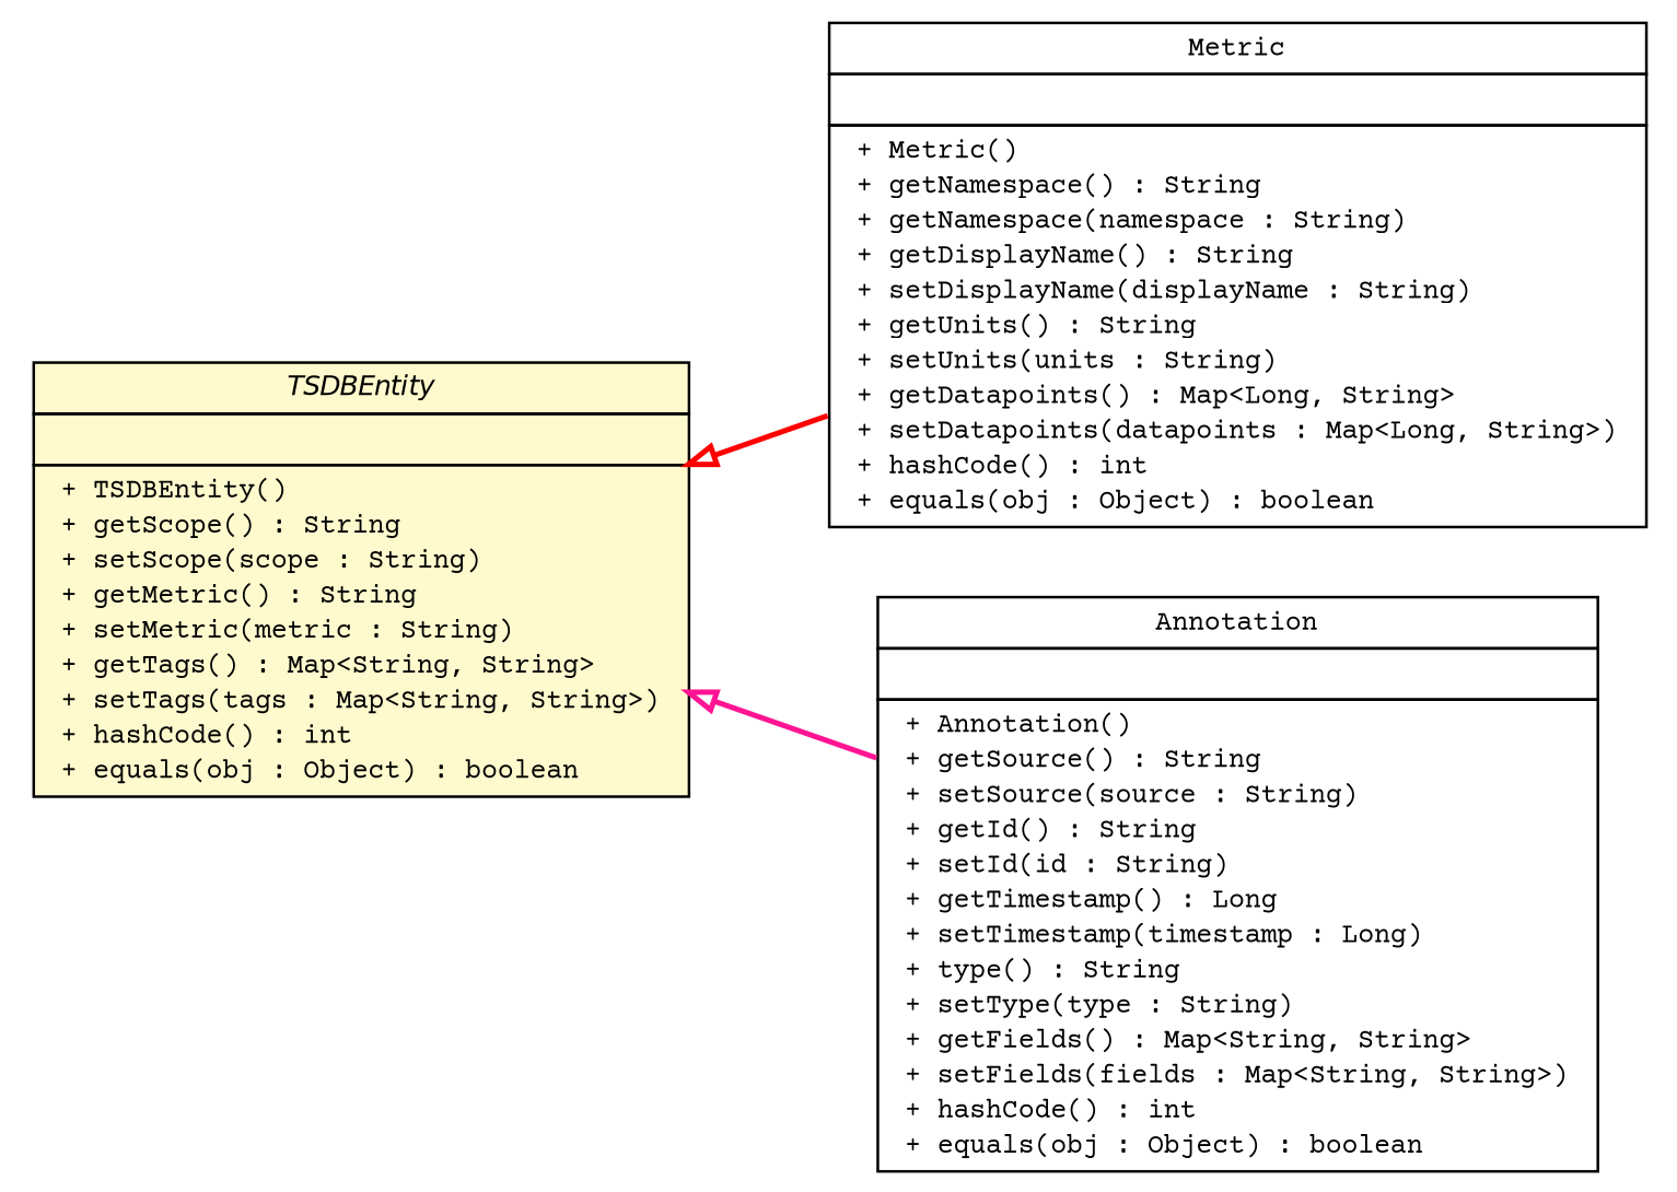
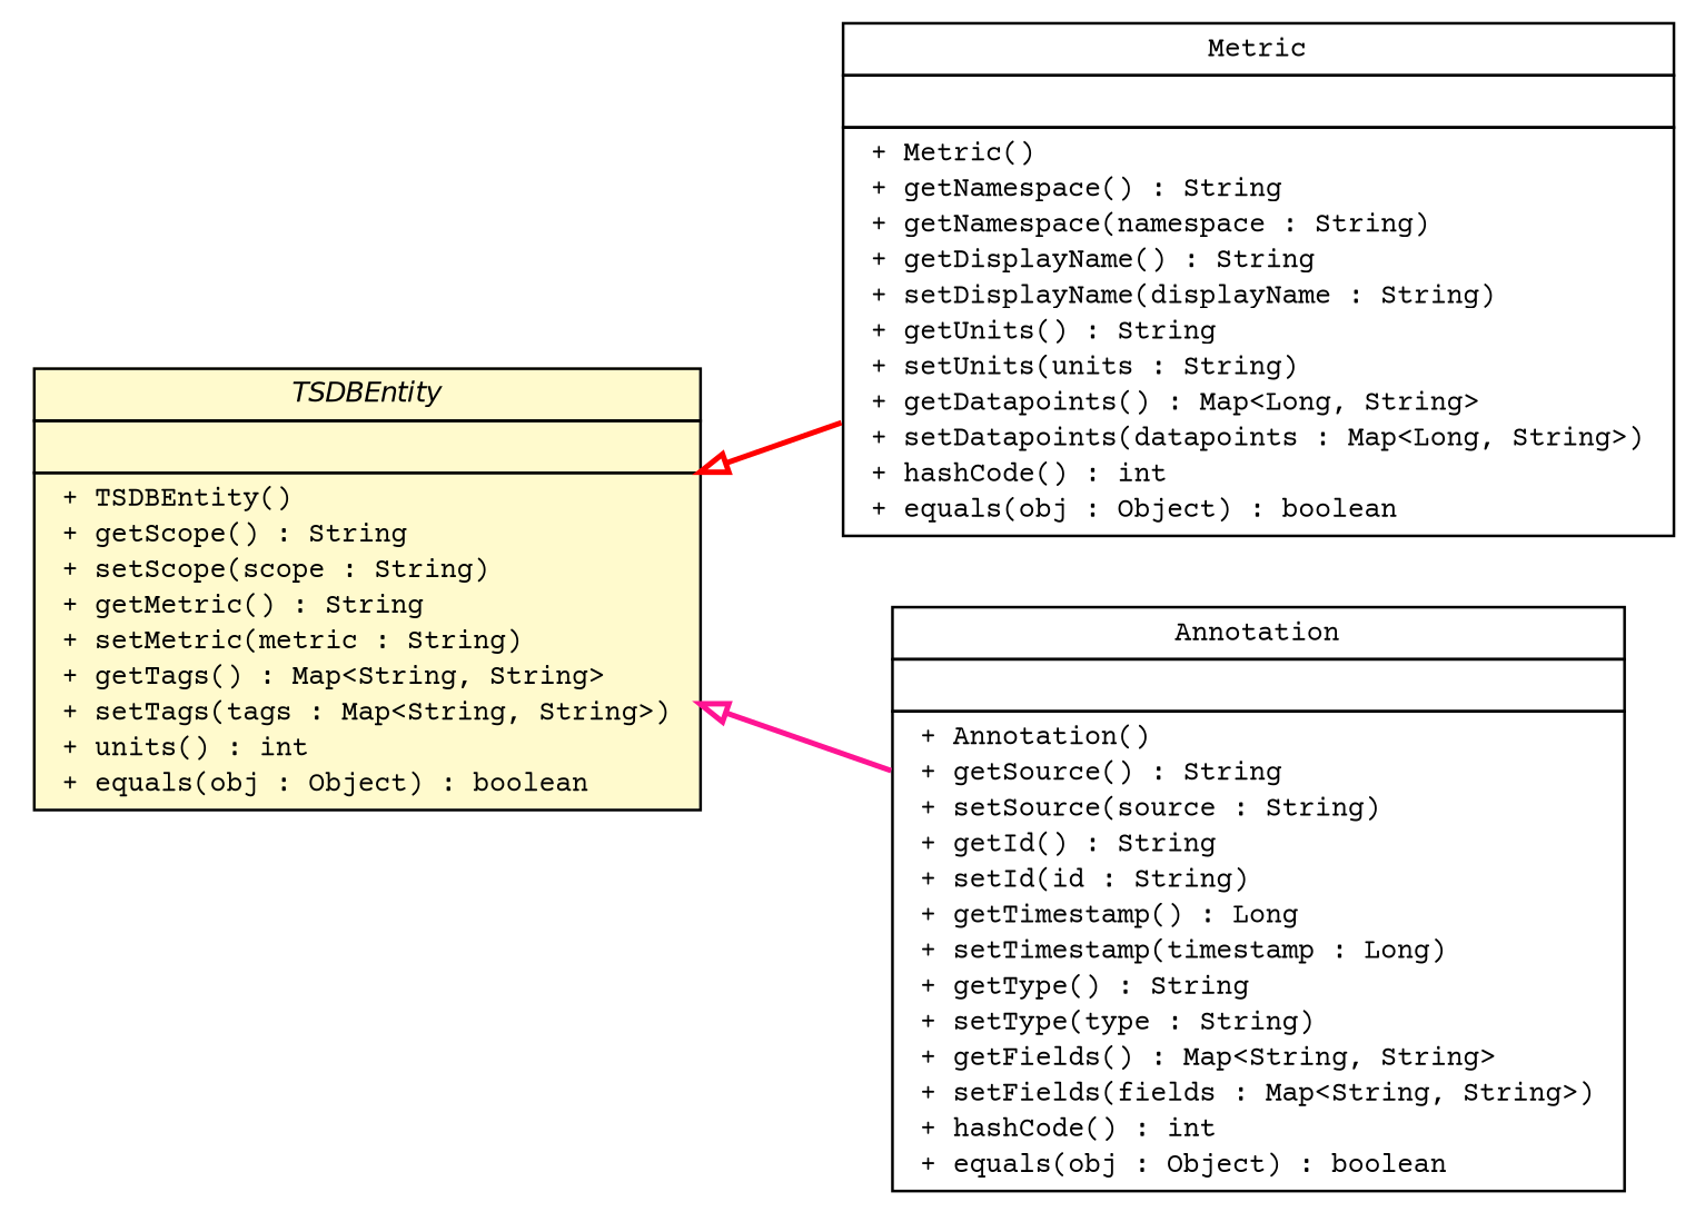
  digraph {
    fontname="Courier Prime"
    nodesep=0.25
    rankdir=LR
    ranksep=0.5
    node [fontcolor=black fontname="Courier Prime" fontsize=10.0 shape=plaintext]
    edge [arrowtail=empty dir=back fontname="Courier Prime" fontsize=10 headport=p labelfontname=Helvetica labelfontsize=10 style=bold tailport=p]
-   n1 [label=<<table title="com.salesforce.dva.argus.sdk.entity.TSDBEntity" border="0" cellborder="1" cellspacing="0" cellpadding="2" port="p" bgcolor="lemonChiffon" href="./TSDBEntity.html"> 		<tr><td><table border="0" cellspacing="0" cellpadding="1"> <tr><td align="center" balign="center"><font face="Helvetica-Oblique"> TSDBEntity </font></td></tr> 		</table></td></tr> 		<tr><td><table border="0" cellspacing="0" cellpadding="1"> <tr><td align="left" balign="left">  </td></tr> 		</table></td></tr> 		<tr><td><table border="0" cellspacing="0" cellpadding="1"> <tr><td align="left" balign="left"> + TSDBEntity() </td></tr> <tr><td align="left" balign="left"> + getScope() : String </td></tr> <tr><td align="left" balign="left"> + setScope(scope : String) </td></tr> <tr><td align="left" balign="left"> + getMetric() : String </td></tr> <tr><td align="left" balign="left"> + setMetric(metric : String) </td></tr> <tr><td align="left" balign="left"> + getTags() : Map&lt;String, String&gt; </td></tr> <tr><td align="left" balign="left"> + setTags(tags : Map&lt;String, String&gt;) </td></tr> <tr><td align="left" balign="left"> + hashCode() : int </td></tr> <tr><td align="left" balign="left"> + equals(obj : Object) : boolean </td></tr> 		</table></td></tr> 		</table>>]
+   n1 [label=<<table title="com.salesforce.dva.argus.sdk.entity.TSDBEntity" border="0" cellborder="1" cellspacing="0" cellpadding="2" port="p" bgcolor="lemonChiffon" href="./TSDBEntity.html"> 		<tr><td><table border="0" cellspacing="0" cellpadding="1"> <tr><td align="center" balign="center"><font face="Helvetica-Oblique"> TSDBEntity </font></td></tr> 		</table></td></tr> 		<tr><td><table border="0" cellspacing="0" cellpadding="1"> <tr><td align="left" balign="left">  </td></tr> 		</table></td></tr> 		<tr><td><table border="0" cellspacing="0" cellpadding="1"> <tr><td align="left" balign="left"> + TSDBEntity() </td></tr> <tr><td align="left" balign="left"> + getScope() : String </td></tr> <tr><td align="left" balign="left"> + setScope(scope : String) </td></tr> <tr><td align="left" balign="left"> + getMetric() : String </td></tr> <tr><td align="left" balign="left"> + setMetric(metric : String) </td></tr> <tr><td align="left" balign="left"> + getTags() : Map&lt;String, String&gt; </td></tr> <tr><td align="left" balign="left"> + setTags(tags : Map&lt;String, String&gt;) </td></tr> <tr><td align="left" balign="left"> + units() : int </td></tr> <tr><td align="left" balign="left"> + equals(obj : Object) : boolean </td></tr> 		</table></td></tr> 		</table>>]
    n2 [label=<<table title="com.salesforce.dva.argus.sdk.entity.Metric" border="0" cellborder="1" cellspacing="0" cellpadding="2" port="p" href="./Metric.html"> 		<tr><td><table border="0" cellspacing="0" cellpadding="1"> <tr><td align="center" balign="center"> Metric </td></tr> 		</table></td></tr> 		<tr><td><table border="0" cellspacing="0" cellpadding="1"> <tr><td align="left" balign="left">  </td></tr> 		</table></td></tr> 		<tr><td><table border="0" cellspacing="0" cellpadding="1"> <tr><td align="left" balign="left"> + Metric() </td></tr> <tr><td align="left" balign="left"> + getNamespace() : String </td></tr> <tr><td align="left" balign="left"> + getNamespace(namespace : String) </td></tr> <tr><td align="left" balign="left"> + getDisplayName() : String </td></tr> <tr><td align="left" balign="left"> + setDisplayName(displayName : String) </td></tr> <tr><td align="left" balign="left"> + getUnits() : String </td></tr> <tr><td align="left" balign="left"> + setUnits(units : String) </td></tr> <tr><td align="left" balign="left"> + getDatapoints() : Map&lt;Long, String&gt; </td></tr> <tr><td align="left" balign="left"> + setDatapoints(datapoints : Map&lt;Long, String&gt;) </td></tr> <tr><td align="left" balign="left"> + hashCode() : int </td></tr> <tr><td align="left" balign="left"> + equals(obj : Object) : boolean </td></tr> 		</table></td></tr> 		</table>>]
-   n3 [label=<<table title="com.salesforce.dva.argus.sdk.entity.Annotation" border="0" cellborder="1" cellspacing="0" cellpadding="2" port="p" href="./Annotation.html"> 		<tr><td><table border="0" cellspacing="0" cellpadding="1"> <tr><td align="center" balign="center"> Annotation </td></tr> 		</table></td></tr> 		<tr><td><table border="0" cellspacing="0" cellpadding="1"> <tr><td align="left" balign="left">  </td></tr> 		</table></td></tr> 		<tr><td><table border="0" cellspacing="0" cellpadding="1"> <tr><td align="left" balign="left"> + Annotation() </td></tr> <tr><td align="left" balign="left"> + getSource() : String </td></tr> <tr><td align="left" balign="left"> + setSource(source : String) </td></tr> <tr><td align="left" balign="left"> + getId() : String </td></tr> <tr><td align="left" balign="left"> + setId(id : String) </td></tr> <tr><td align="left" balign="left"> + getTimestamp() : Long </td></tr> <tr><td align="left" balign="left"> + setTimestamp(timestamp : Long) </td></tr> <tr><td align="left" balign="left"> + type() : String </td></tr> <tr><td align="left" balign="left"> + setType(type : String) </td></tr> <tr><td align="left" balign="left"> + getFields() : Map&lt;String, String&gt; </td></tr> <tr><td align="left" balign="left"> + setFields(fields : Map&lt;String, String&gt;) </td></tr> <tr><td align="left" balign="left"> + hashCode() : int </td></tr> <tr><td align="left" balign="left"> + equals(obj : Object) : boolean </td></tr> 		</table></td></tr> 		</table>>]
+   n3 [label=<<table title="com.salesforce.dva.argus.sdk.entity.Annotation" border="0" cellborder="1" cellspacing="0" cellpadding="2" port="p" href="./Annotation.html"> 		<tr><td><table border="0" cellspacing="0" cellpadding="1"> <tr><td align="center" balign="center"> Annotation </td></tr> 		</table></td></tr> 		<tr><td><table border="0" cellspacing="0" cellpadding="1"> <tr><td align="left" balign="left">  </td></tr> 		</table></td></tr> 		<tr><td><table border="0" cellspacing="0" cellpadding="1"> <tr><td align="left" balign="left"> + Annotation() </td></tr> <tr><td align="left" balign="left"> + getSource() : String </td></tr> <tr><td align="left" balign="left"> + setSource(source : String) </td></tr> <tr><td align="left" balign="left"> + getId() : String </td></tr> <tr><td align="left" balign="left"> + setId(id : String) </td></tr> <tr><td align="left" balign="left"> + getTimestamp() : Long </td></tr> <tr><td align="left" balign="left"> + setTimestamp(timestamp : Long) </td></tr> <tr><td align="left" balign="left"> + getType() : String </td></tr> <tr><td align="left" balign="left"> + setType(type : String) </td></tr> <tr><td align="left" balign="left"> + getFields() : Map&lt;String, String&gt; </td></tr> <tr><td align="left" balign="left"> + setFields(fields : Map&lt;String, String&gt;) </td></tr> <tr><td align="left" balign="left"> + hashCode() : int </td></tr> <tr><td align="left" balign="left"> + equals(obj : Object) : boolean </td></tr> 		</table></td></tr> 		</table>>]
    n1 -> n2 [color=red]
    n1 -> n3 [color=deeppink]
  }
